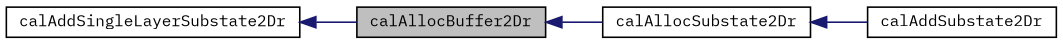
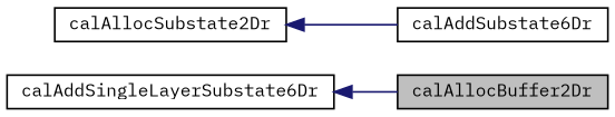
  digraph {
    fontname="IBM Plex Mono"
    rankdir=LR
    node [color=black fillcolor=white fontname="IBM Plex Mono" fontsize=10 shape=record style=filled]
    edge [color=midnightblue dir=back fontname="IBM Plex Mono" fontsize=10 labelfontname=Helvetica labelfontsize=10 style=solid]
    n1 [fillcolor=grey75 fontcolor=black height=0.2 label=calAllocBuffer2Dr width=0.4]
    n2 [height=0.2 label=calAllocSubstate2Dr width=0.4]
-   n3 [height=0.2 label=calAddSubstate2Dr width=0.4]
-   n4 [height=0.2 label=calAddSingleLayerSubstate2Dr width=0.4]
-   n1 -> n2
+   n3 [height=0.2 label=calAddSubstate6Dr width=0.4]
+   n4 [height=0.2 label=calAddSingleLayerSubstate6Dr width=0.4]
    n2 -> n3
    n4 -> n1
  }
